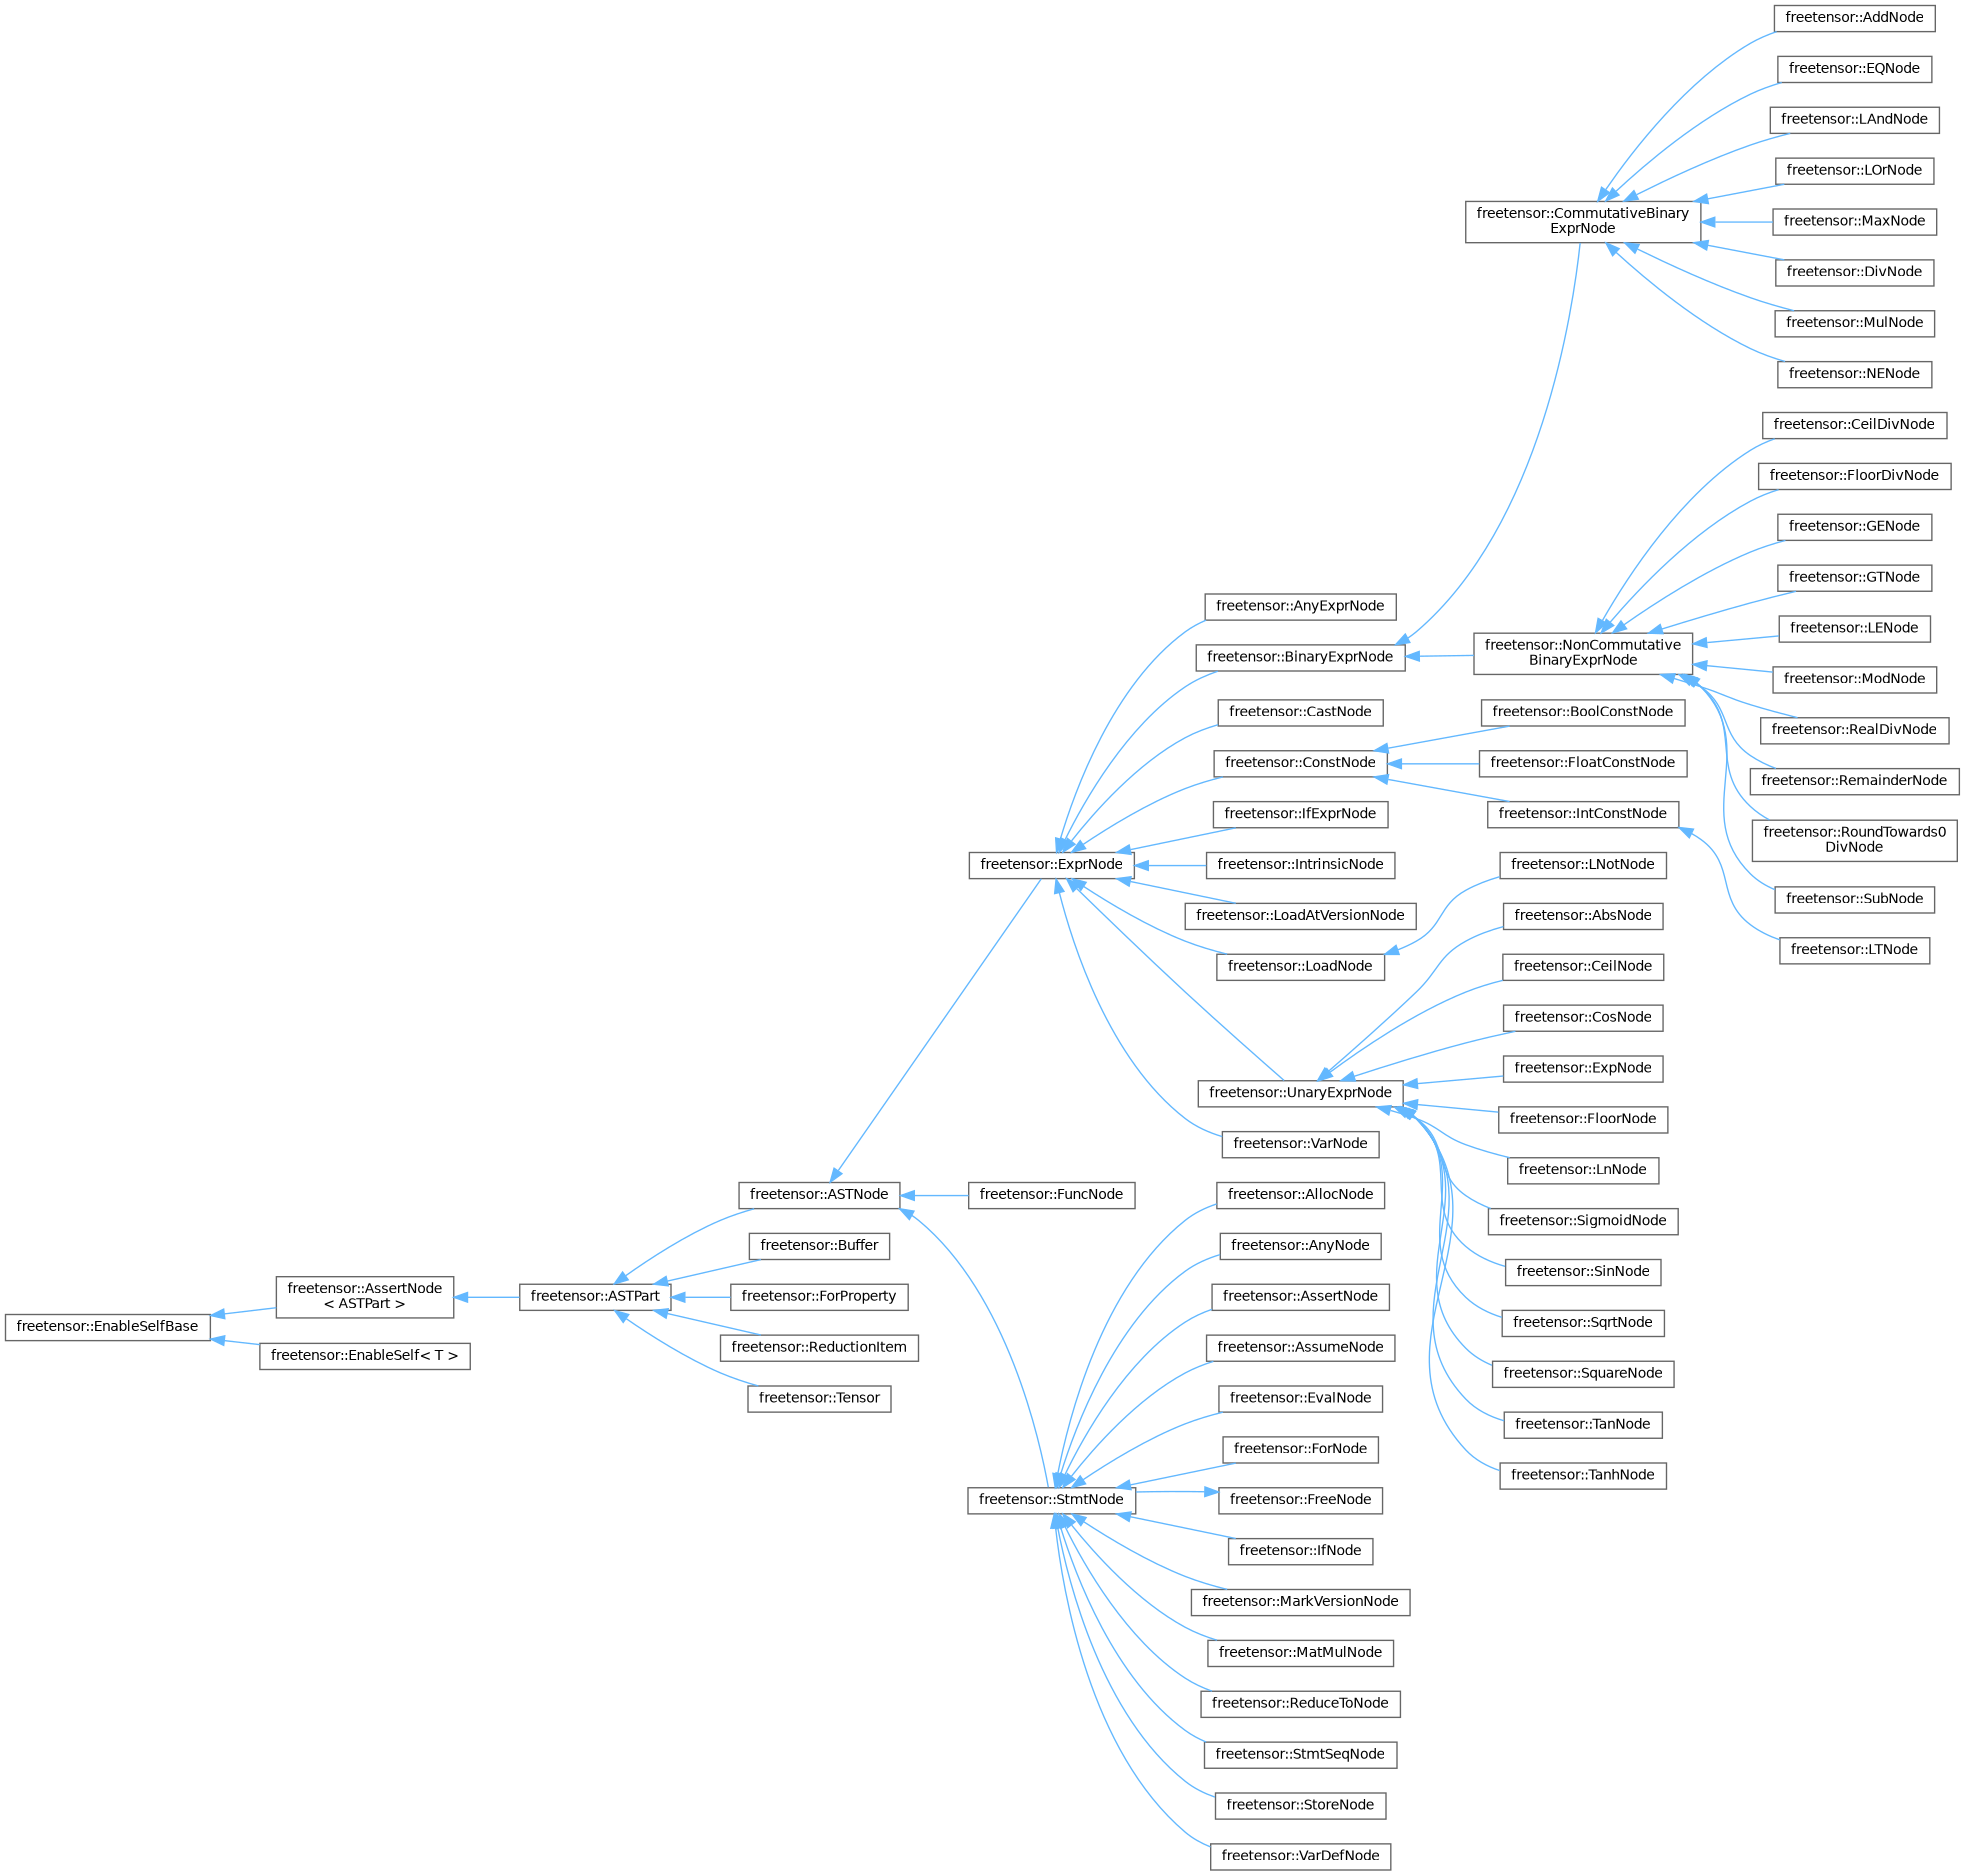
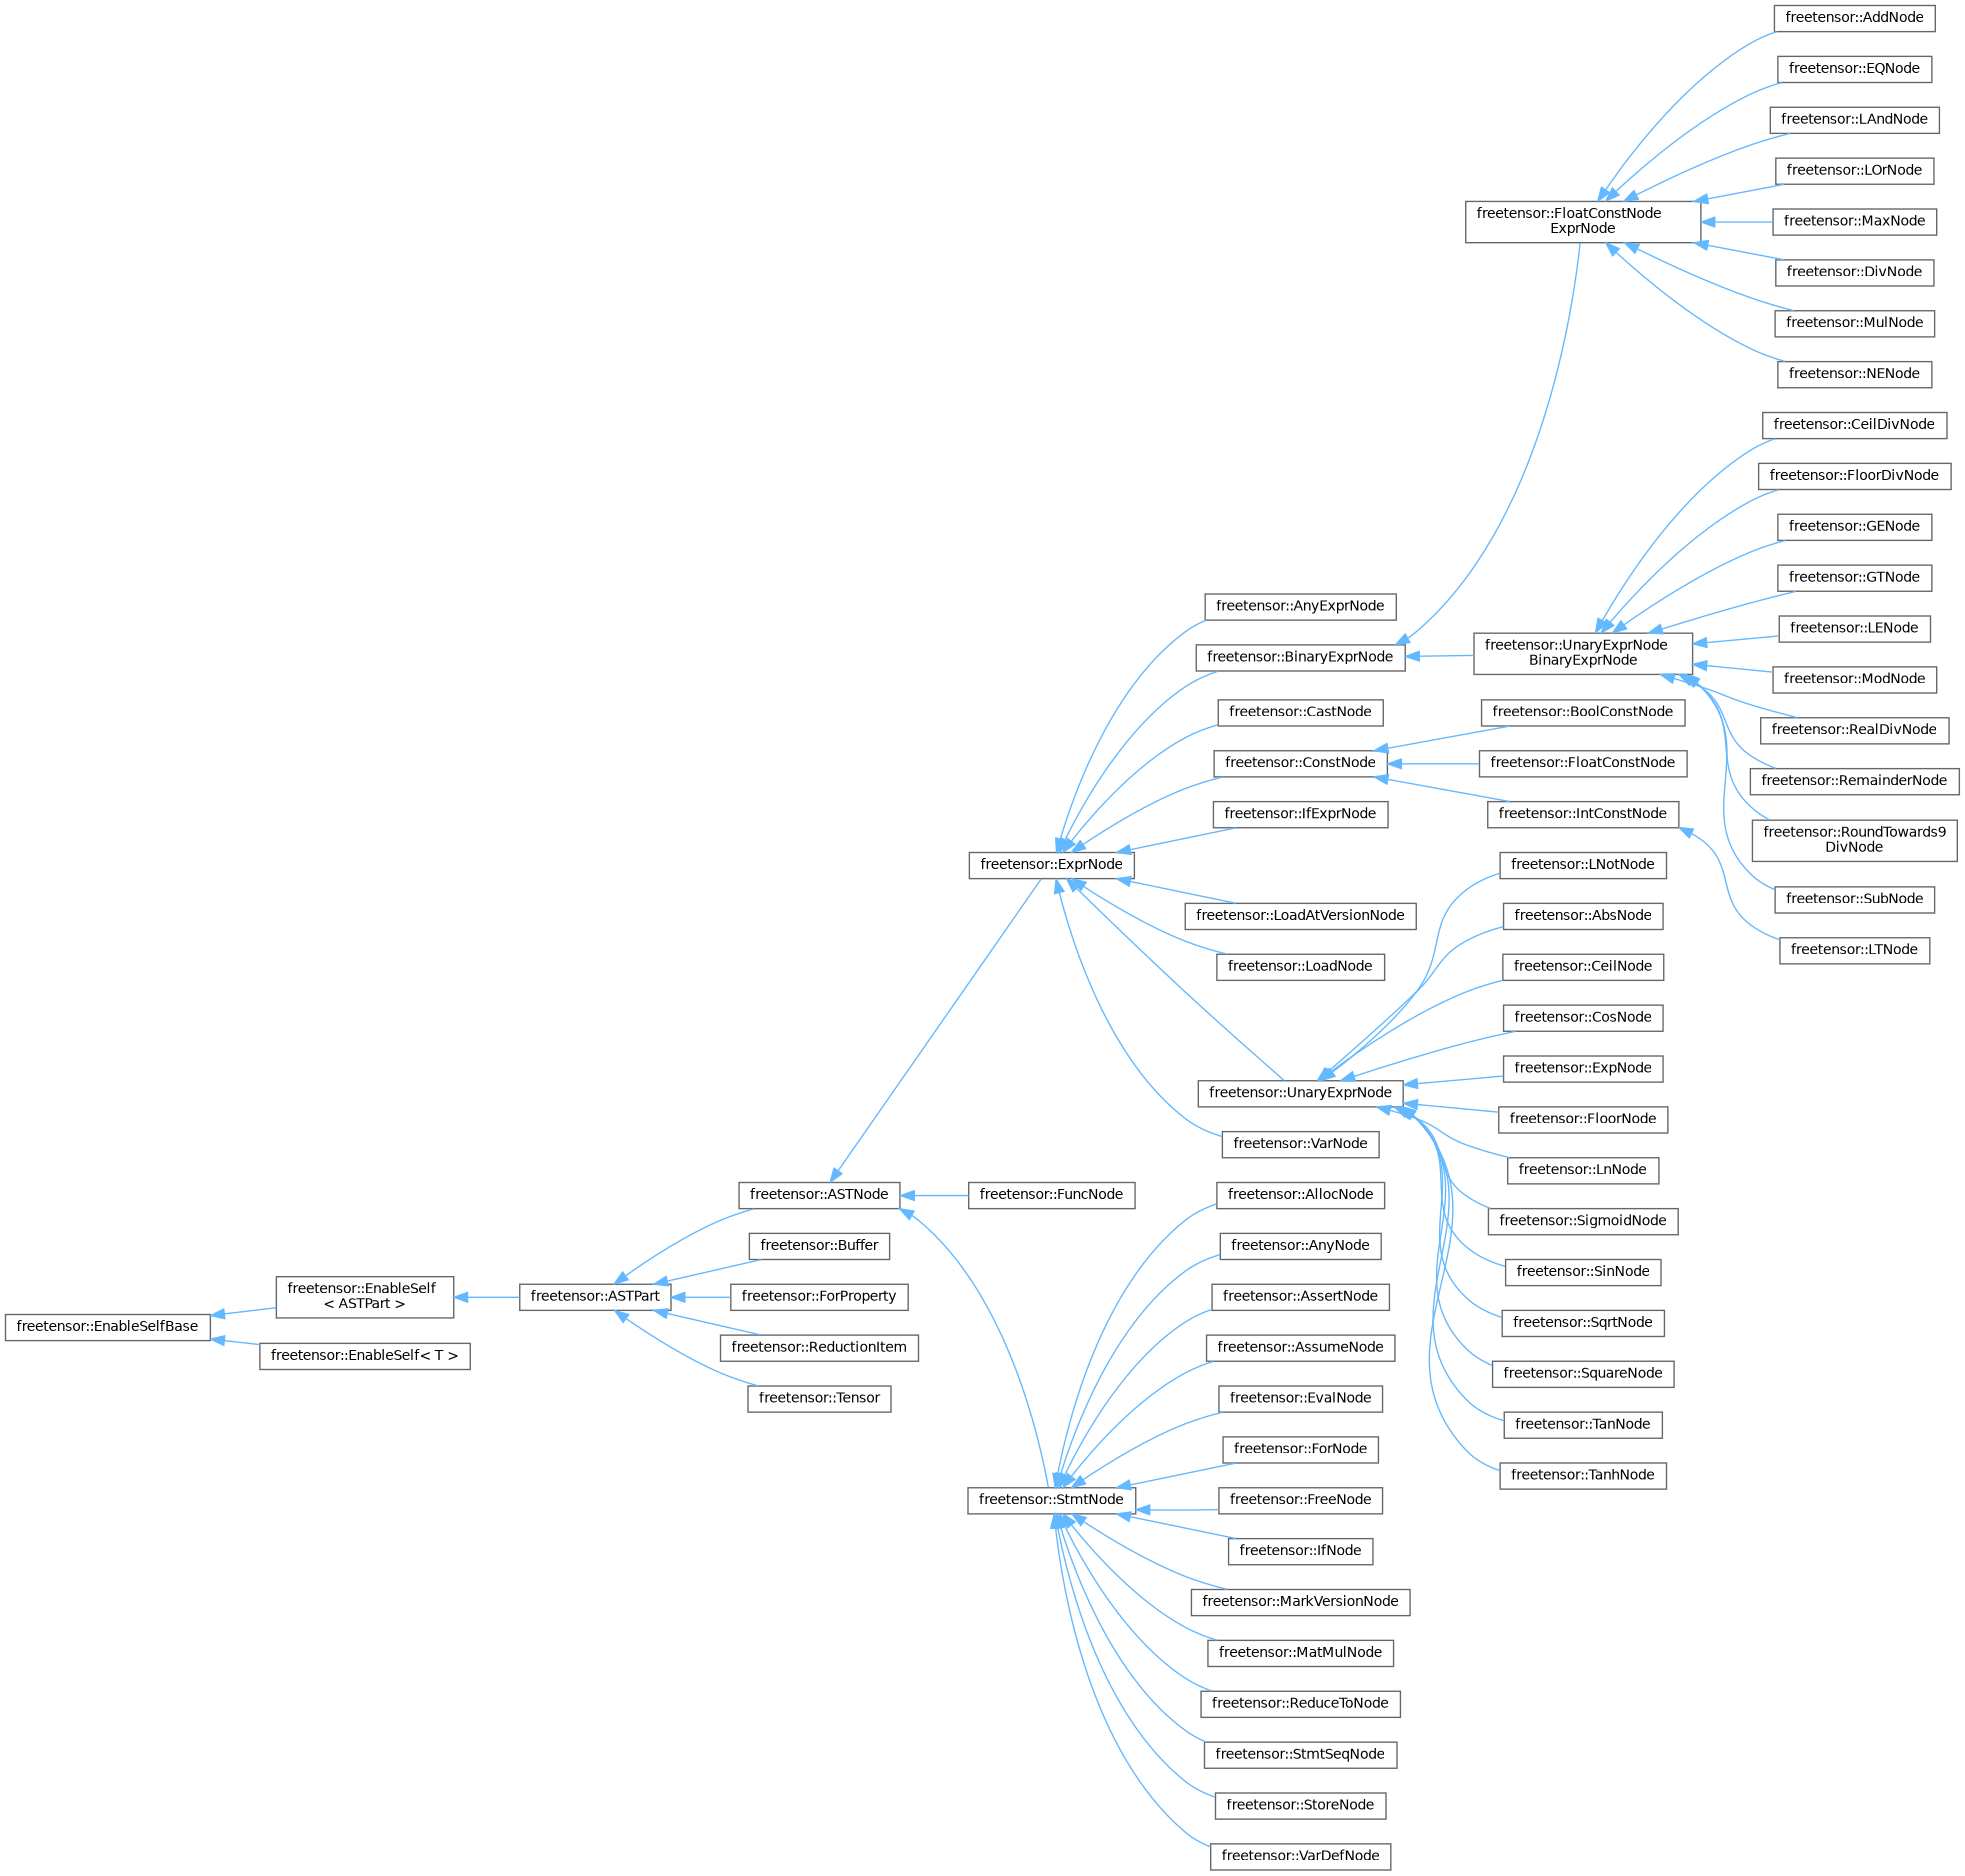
  digraph {
    rankdir=LR
    node [color=grey40 fillcolor=white fontname=Helvetica fontsize=10 shape=box style=filled]
    edge [color=steelblue1 dir=back fontname=Helvetica fontsize=10 labelfontname=Helvetica labelfontsize=10 style=solid]
    n1 [height=0.2 label="freetensor::EnableSelfBase" width=0.4]
-   n2 [height=0.2 label="freetensor::AssertNode\l\< ASTPart \>" width=0.4]
+   n2 [height=0.2 label="freetensor::EnableSelf\l\< ASTPart \>" width=0.4]
    n3 [height=0.2 label="freetensor::EnableSelf\< T \>" width=0.4]
    n4 [height=0.2 label="freetensor::ASTPart" width=0.4]
    n5 [height=0.2 label="freetensor::ASTNode" width=0.4]
    n6 [height=0.2 label="freetensor::Buffer" width=0.4]
    n7 [height=0.2 label="freetensor::ForProperty" width=0.4]
    n8 [height=0.2 label="freetensor::ReductionItem" width=0.4]
    n9 [height=0.2 label="freetensor::Tensor" width=0.4]
    n10 [height=0.2 label="freetensor::ExprNode" width=0.4]
    n11 [height=0.2 label="freetensor::FuncNode" width=0.4]
    n12 [height=0.2 label="freetensor::StmtNode" width=0.4]
    n13 [height=0.2 label="freetensor::AnyExprNode" width=0.4]
    n14 [height=0.2 label="freetensor::BinaryExprNode" width=0.4]
    n15 [height=0.2 label="freetensor::CastNode" width=0.4]
    n16 [height=0.2 label="freetensor::ConstNode" width=0.4]
    n17 [height=0.2 label="freetensor::IfExprNode" width=0.4]
-   n18 [height=0.2 label="freetensor::IntrinsicNode" width=0.4]
    n19 [height=0.2 label="freetensor::LoadAtVersionNode" width=0.4]
    n20 [height=0.2 label="freetensor::LoadNode" width=0.4]
    n21 [height=0.2 label="freetensor::UnaryExprNode" width=0.4]
    n22 [height=0.2 label="freetensor::VarNode" width=0.4]
    n23 [height=0.2 label="freetensor::AllocNode" width=0.4]
    n24 [height=0.2 label="freetensor::AnyNode" width=0.4]
    n25 [height=0.2 label="freetensor::AssertNode" width=0.4]
    n26 [height=0.2 label="freetensor::AssumeNode" width=0.4]
    n27 [height=0.2 label="freetensor::EvalNode" width=0.4]
    n28 [height=0.2 label="freetensor::ForNode" width=0.4]
    n29 [height=0.2 label="freetensor::FreeNode" width=0.4]
    n30 [height=0.2 label="freetensor::IfNode" width=0.4]
    n31 [height=0.2 label="freetensor::MarkVersionNode" width=0.4]
    n32 [height=0.2 label="freetensor::MatMulNode" width=0.4]
    n33 [height=0.2 label="freetensor::ReduceToNode" width=0.4]
    n34 [height=0.2 label="freetensor::StmtSeqNode" width=0.4]
    n35 [height=0.2 label="freetensor::StoreNode" width=0.4]
    n36 [height=0.2 label="freetensor::VarDefNode" width=0.4]
-   n37 [height=0.2 label="freetensor::CommutativeBinary\lExprNode" width=0.4]
-   n38 [height=0.2 label="freetensor::NonCommutative\lBinaryExprNode" width=0.4]
+   n37 [height=0.2 label="freetensor::FloatConstNode\lExprNode" width=0.4]
+   n38 [height=0.2 label="freetensor::UnaryExprNode\lBinaryExprNode" width=0.4]
    n39 [height=0.2 label="freetensor::BoolConstNode" width=0.4]
    n40 [height=0.2 label="freetensor::FloatConstNode" width=0.4]
    n41 [height=0.2 label="freetensor::IntConstNode" width=0.4]
    n42 [height=0.2 label="freetensor::AbsNode" width=0.4]
    n43 [height=0.2 label="freetensor::CeilNode" width=0.4]
    n44 [height=0.2 label="freetensor::CosNode" width=0.4]
    n45 [height=0.2 label="freetensor::ExpNode" width=0.4]
    n46 [height=0.2 label="freetensor::FloorNode" width=0.4]
    n47 [height=0.2 label="freetensor::LNotNode" width=0.4]
    n48 [height=0.2 label="freetensor::LnNode" width=0.4]
    n49 [height=0.2 label="freetensor::SigmoidNode" width=0.4]
    n50 [height=0.2 label="freetensor::SinNode" width=0.4]
    n51 [height=0.2 label="freetensor::SqrtNode" width=0.4]
    n52 [height=0.2 label="freetensor::SquareNode" width=0.4]
    n53 [height=0.2 label="freetensor::TanNode" width=0.4]
    n54 [height=0.2 label="freetensor::TanhNode" width=0.4]
    n55 [height=0.2 label="freetensor::AddNode" width=0.4]
    n56 [height=0.2 label="freetensor::EQNode" width=0.4]
    n57 [height=0.2 label="freetensor::LAndNode" width=0.4]
    n58 [height=0.2 label="freetensor::LOrNode" width=0.4]
    n59 [height=0.2 label="freetensor::MaxNode" width=0.4]
    n60 [height=0.2 label="freetensor::DivNode" width=0.4]
    n61 [height=0.2 label="freetensor::MulNode" width=0.4]
    n62 [height=0.2 label="freetensor::NENode" width=0.4]
    n63 [height=0.2 label="freetensor::CeilDivNode" width=0.4]
    n64 [height=0.2 label="freetensor::FloorDivNode" width=0.4]
    n65 [height=0.2 label="freetensor::GENode" width=0.4]
    n66 [height=0.2 label="freetensor::GTNode" width=0.4]
    n67 [height=0.2 label="freetensor::LENode" width=0.4]
    n68 [height=0.2 label="freetensor::ModNode" width=0.4]
    n69 [height=0.2 label="freetensor::RealDivNode" width=0.4]
    n70 [height=0.2 label="freetensor::RemainderNode" width=0.4]
-   n71 [height=0.2 label="freetensor::RoundTowards0\lDivNode" width=0.4]
+   n71 [height=0.2 label="freetensor::RoundTowards9\lDivNode" width=0.4]
    n72 [height=0.2 label="freetensor::SubNode" width=0.4]
    n73 [height=0.2 label="freetensor::LTNode" width=0.4]
    n1 -> n2
    n1 -> n3
    n2 -> n4
    n4 -> n5
    n4 -> n6
    n4 -> n7
    n4 -> n8
    n4 -> n9
    n5 -> n10
    n5 -> n11
    n5 -> n12
    n10 -> n13
    n10 -> n14
    n10 -> n15
    n10 -> n16
    n10 -> n17
-   n10 -> n18
    n10 -> n19
    n10 -> n20
    n10 -> n21
    n10 -> n22
    n12 -> n23
    n12 -> n24
    n12 -> n25
    n12 -> n26
    n12 -> n27
    n12 -> n28
-   n29 -> n12
+   n12 -> n29
    n12 -> n30
    n12 -> n31
    n12 -> n32
    n12 -> n33
    n12 -> n34
    n12 -> n35
    n12 -> n36
    n14 -> n37
    n14 -> n38
    n16 -> n39
    n16 -> n40
    n16 -> n41
    n21 -> n42
    n21 -> n43
    n21 -> n44
    n21 -> n45
    n21 -> n46
-   n20 -> n47
+   n21 -> n47
    n21 -> n48
    n21 -> n49
    n21 -> n50
    n21 -> n51
    n21 -> n52
    n21 -> n53
    n21 -> n54
    n37 -> n55
    n37 -> n56
    n37 -> n57
    n37 -> n58
    n37 -> n59
    n37 -> n60
    n37 -> n61
    n37 -> n62
    n38 -> n63
    n38 -> n64
    n38 -> n65
    n38 -> n66
    n38 -> n67
    n38 -> n68
    n38 -> n69
    n38 -> n70
    n38 -> n71
    n38 -> n72
    n41 -> n73
  }
